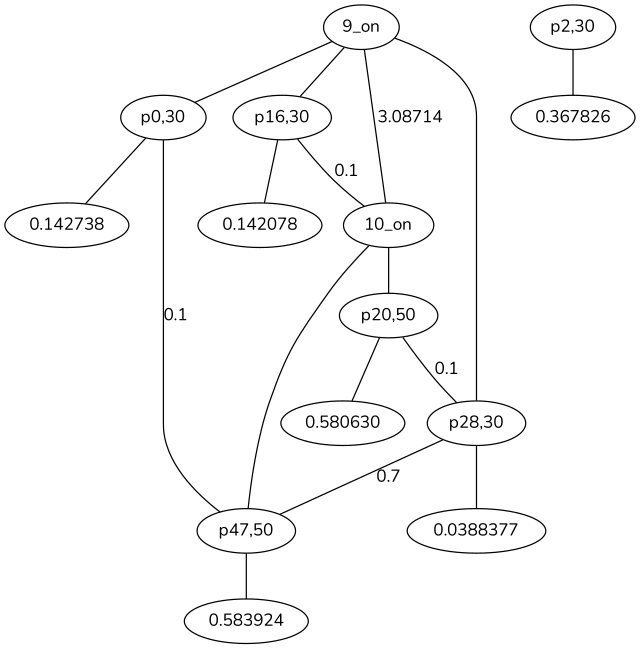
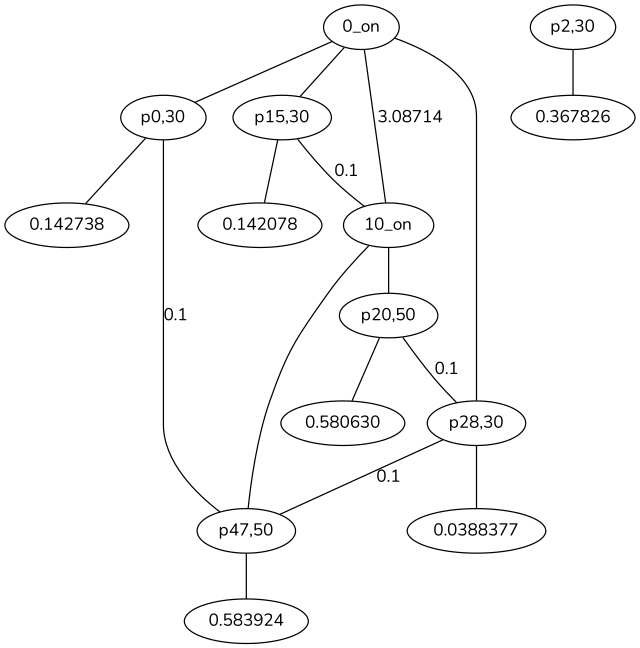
  graph {
    fontname=Nunito
    node [fontname=Nunito]
    edge [fontname=Nunito]
    n1 [label=0.142738]
    "p0,30"
    "p47,50"
    n4 [label=0.583924]
    n5 [label=0.367826]
    "p2,30"
    n7 [label=0.142078]
-   "p16,30"
+   "p16,30" [label="p15,30"]
    "10_on"
    n10 [label=0.580630]
    "p20,50"
    "p28,30"
    n13 [label=0.0388377]
-   "9_on"
+   "9_on" [label="0_on"]
    "p0,30" -- n1
    "p0,30" -- "p47,50" [label=0.1]
    "p47,50" -- n4
    "p2,30" -- n5
    "p16,30" -- n7
    "p16,30" -- "10_on" [label=0.1]
    "10_on" -- "p47,50"
    "10_on" -- "p20,50"
    "p20,50" -- n10
    "p20,50" -- "p28,30" [label=0.1]
-   "p28,30" -- "p47,50" [label=0.7]
+   "p28,30" -- "p47,50" [label=0.1]
    "p28,30" -- n13
    "9_on" -- "p0,30"
    "9_on" -- "p16,30"
    "9_on" -- "10_on" [label=3.08714]
    "9_on" -- "p28,30"
  }
